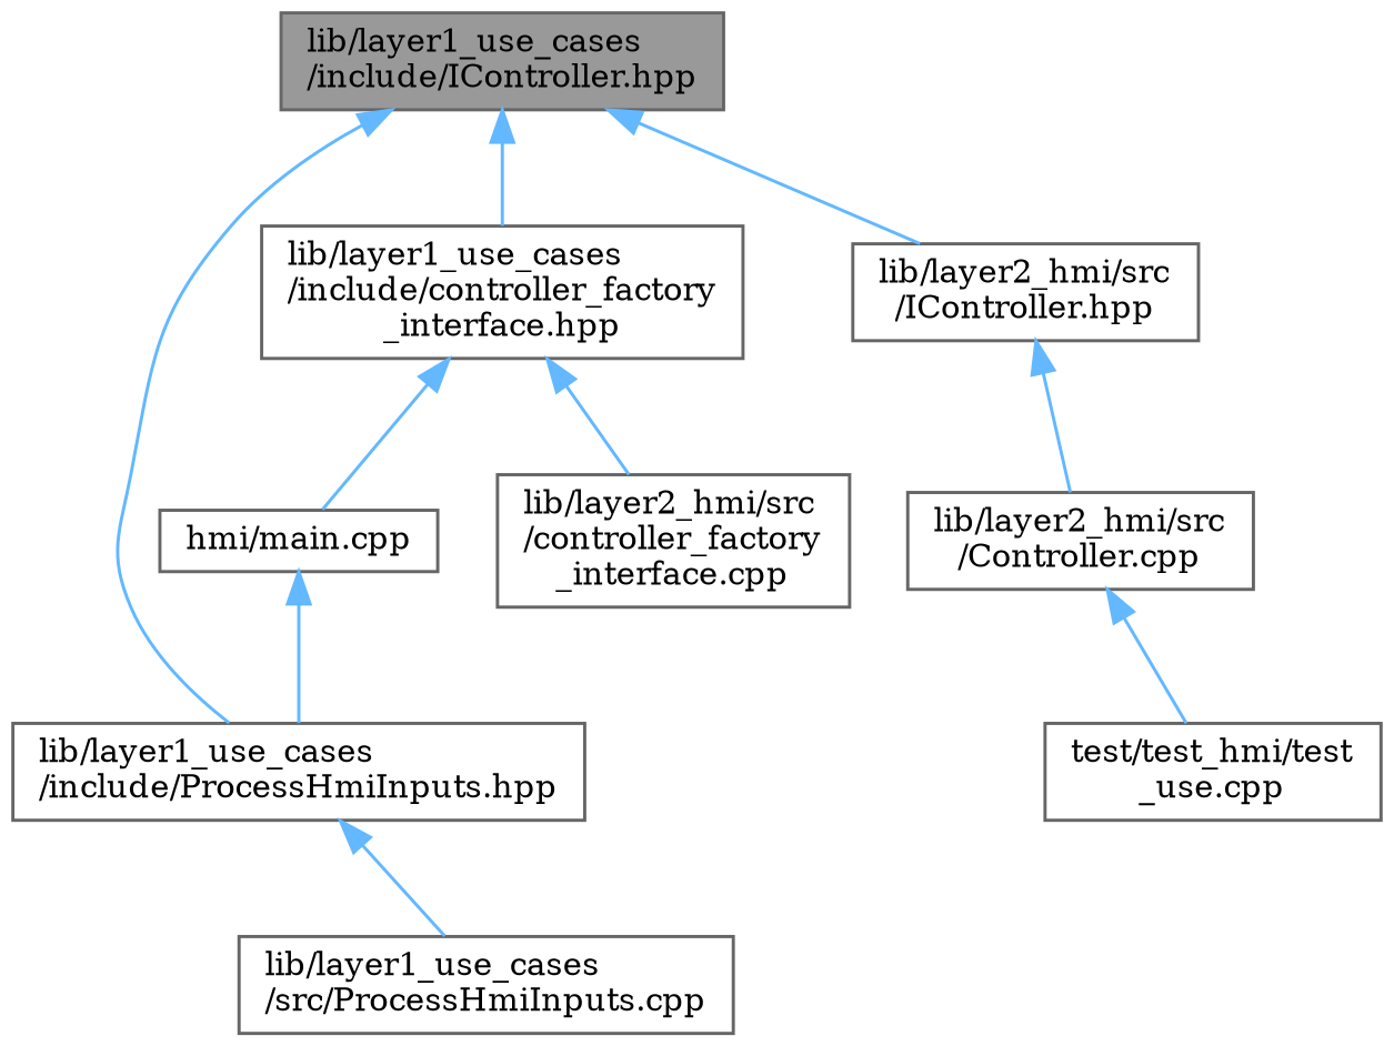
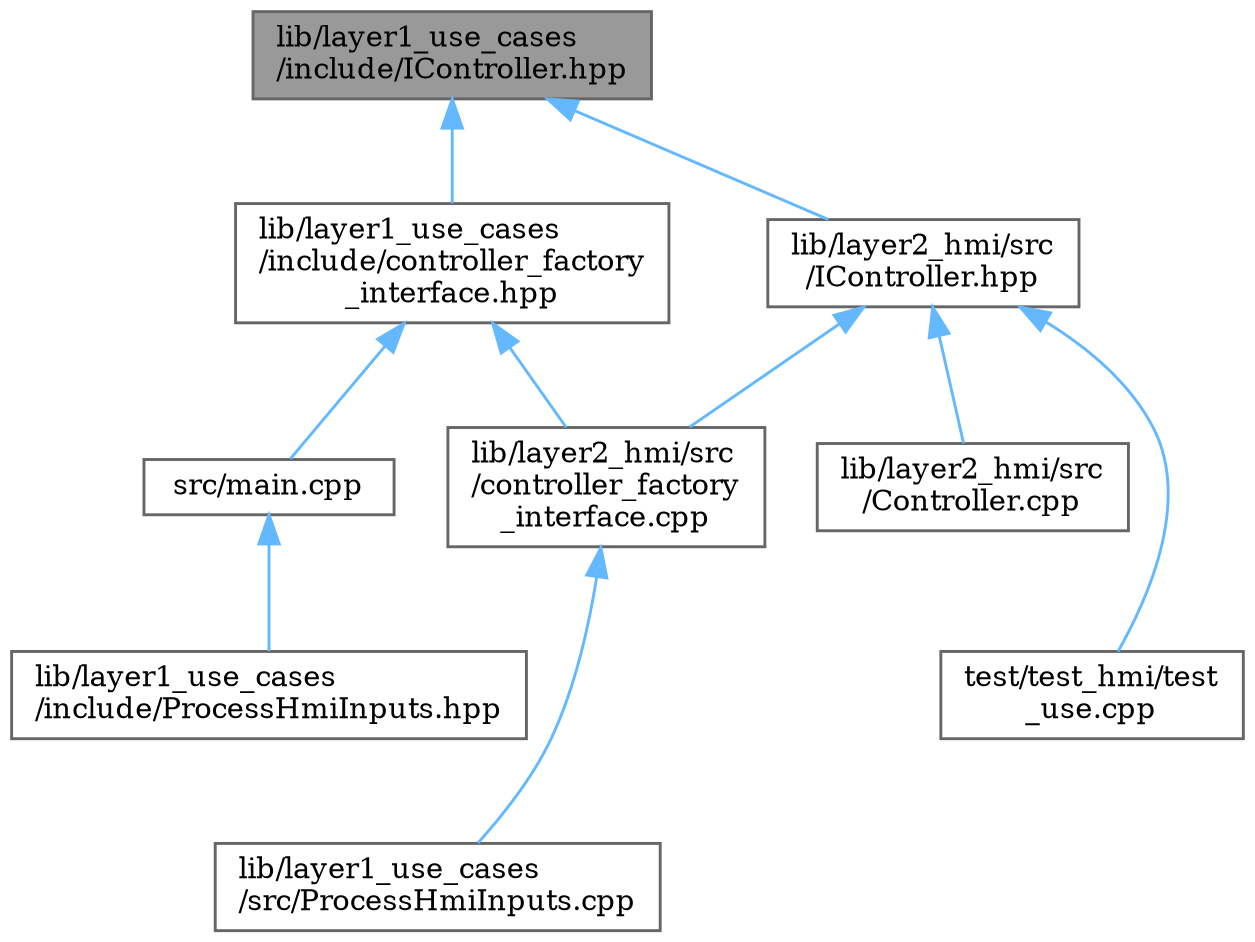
  digraph {
    fontname="DejaVu Serif"
    node [color=grey40 fillcolor=white fontname="DejaVu Serif" fontsize=10 shape=box style=filled]
    edge [color=steelblue1 dir=back fontname="DejaVu Serif" fontsize=10 labelfontname=Helvetica labelfontsize=10 style=solid]
    n1 [color=gray40 fillcolor=grey60 fontcolor=black height=0.2 label="lib/layer1_use_cases\l/include/IController.hpp" width=0.4]
    n2 [height=0.2 label="lib/layer1_use_cases\l/include/ProcessHmiInputs.hpp" width=0.4]
    n3 [height=0.2 label="lib/layer1_use_cases\l/include/controller_factory\l_interface.hpp" width=0.4]
    n4 [height=0.2 label="lib/layer2_hmi/src\l/IController.hpp" width=0.4]
    n5 [height=0.2 label="lib/layer1_use_cases\l/src/ProcessHmiInputs.cpp" width=0.4]
-   n6 [height=0.2 label="hmi/main.cpp" width=0.4]
+   n6 [height=0.2 label="src/main.cpp" width=0.4]
    n7 [height=0.2 label="lib/layer2_hmi/src\l/controller_factory\l_interface.cpp" width=0.4]
    n8 [height=0.2 label="lib/layer2_hmi/src\l/Controller.cpp" width=0.4]
    n9 [height=0.2 label="test/test_hmi/test\l_use.cpp" width=0.4]
-   n1 -> n2
    n1 -> n3
    n1 -> n4
-   n2 -> n5
+   n7 -> n5
    n3 -> n6
    n3 -> n7
+   n4 -> n7
    n4 -> n8
-   n8 -> n9
+   n4 -> n9
    n6 -> n2
  }
